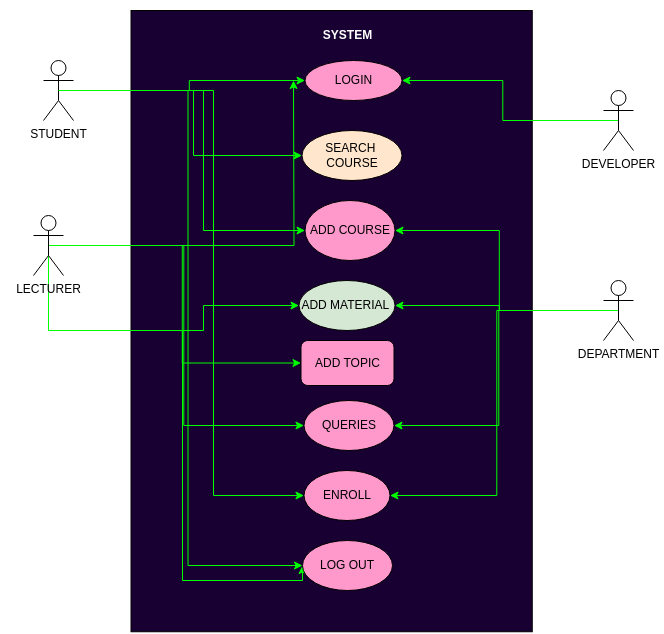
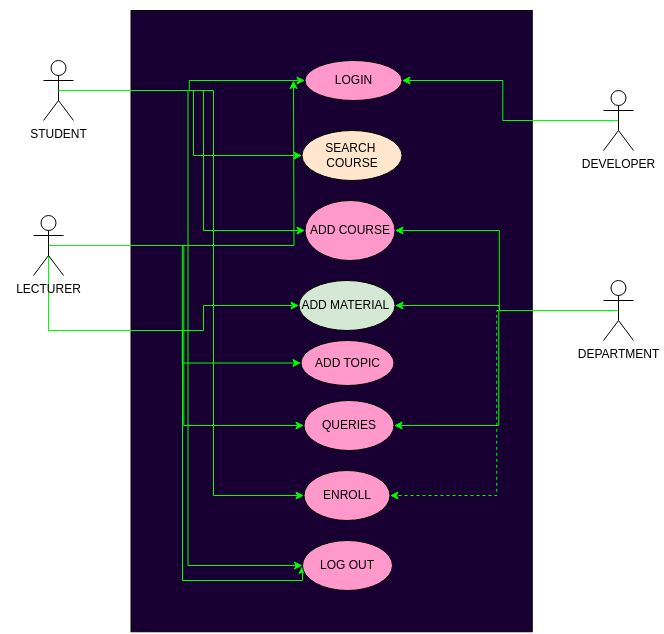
  <mxCell id="0" />
  <mxCell id="1" parent="0" />
  <mxCell id="2" value="" style="rounded=0;whiteSpace=wrap;html=1;rotation=90;fillColor=#190033;" parent="1" vertex="1"><mxGeometry x="20.5" y="120" width="621.25" height="401.25" as="geometry" /></mxCell>
  <mxCell id="3" style="edgeStyle=orthogonalEdgeStyle;rounded=0;orthogonalLoop=1;jettySize=auto;html=1;exitX=0.5;exitY=0.5;exitDx=0;exitDy=0;exitPerimeter=0;entryX=0;entryY=0.5;entryDx=0;entryDy=0;strokeColor=#00FF00;" parent="1" source="7" target="21" edge="1"><mxGeometry relative="1" as="geometry" /></mxCell>
  <mxCell id="4" style="edgeStyle=orthogonalEdgeStyle;rounded=0;orthogonalLoop=1;jettySize=auto;html=1;exitX=0.5;exitY=0.5;exitDx=0;exitDy=0;exitPerimeter=0;entryX=0;entryY=0.5;entryDx=0;entryDy=0;strokeColor=#00FF00;" parent="1" source="7" target="22" edge="1"><mxGeometry relative="1" as="geometry"><Array as="points"><mxPoint x="193" y="90" /><mxPoint x="193" y="155" /></Array></mxGeometry></mxCell>
  <mxCell id="5" style="edgeStyle=orthogonalEdgeStyle;rounded=0;orthogonalLoop=1;jettySize=auto;html=1;exitX=0.5;exitY=0.5;exitDx=0;exitDy=0;exitPerimeter=0;entryX=0;entryY=0.5;entryDx=0;entryDy=0;strokeColor=#00FF00;" parent="1" source="7" target="23" edge="1"><mxGeometry relative="1" as="geometry"><Array as="points"><mxPoint x="203" y="90" /><mxPoint x="203" y="230" /></Array></mxGeometry></mxCell>
  <mxCell id="6" style="edgeStyle=orthogonalEdgeStyle;rounded=0;orthogonalLoop=1;jettySize=auto;html=1;exitX=0.5;exitY=0.5;exitDx=0;exitDy=0;exitPerimeter=0;entryX=0;entryY=0.5;entryDx=0;entryDy=0;jumpStyle=none;strokeColor=#00FF00;" parent="1" source="7" target="28" edge="1"><mxGeometry relative="1" as="geometry"><Array as="points"><mxPoint x="213" y="90" /><mxPoint x="213" y="495" /></Array></mxGeometry></mxCell>
  <mxCell id="7" value="STUDENT" style="shape=umlActor;verticalLabelPosition=bottom;verticalAlign=top;html=1;outlineConnect=0;fontFamily=Helvetica;" parent="1" vertex="1"><mxGeometry x="43" y="60" width="30" height="60" as="geometry" /></mxCell>
  <mxCell id="8" style="edgeStyle=orthogonalEdgeStyle;rounded=0;orthogonalLoop=1;jettySize=auto;html=1;exitX=0.5;exitY=0.5;exitDx=0;exitDy=0;exitPerimeter=0;entryX=0;entryY=0.5;entryDx=0;entryDy=0;strokeColor=#00FF00;" parent="1" source="13" target="24" edge="1"><mxGeometry relative="1" as="geometry"><Array as="points"><mxPoint x="203" y="330" /><mxPoint x="203" y="305" /></Array></mxGeometry></mxCell>
  <mxCell id="9" style="edgeStyle=orthogonalEdgeStyle;rounded=0;orthogonalLoop=1;jettySize=auto;html=1;exitX=0.5;exitY=0.5;exitDx=0;exitDy=0;exitPerimeter=0;entryX=0;entryY=0.5;entryDx=0;entryDy=0;strokeColor=#00FF00;jumpStyle=none;" parent="1" source="13" target="26" edge="1"><mxGeometry relative="1" as="geometry" /></mxCell>
  <mxCell id="10" style="edgeStyle=orthogonalEdgeStyle;rounded=0;orthogonalLoop=1;jettySize=auto;html=1;exitX=0.5;exitY=0.5;exitDx=0;exitDy=0;exitPerimeter=0;strokeColor=#00FF00;" parent="1" source="13" edge="1"><mxGeometry relative="1" as="geometry"><mxPoint x="293" y="80" as="targetPoint" /></mxGeometry></mxCell>
  <mxCell id="11" style="edgeStyle=orthogonalEdgeStyle;rounded=0;orthogonalLoop=1;jettySize=auto;html=1;exitX=0.5;exitY=0.5;exitDx=0;exitDy=0;exitPerimeter=0;entryX=0;entryY=0.5;entryDx=0;entryDy=0;strokeColor=#00FF00;" parent="1" source="13" target="27" edge="1"><mxGeometry relative="1" as="geometry"><Array as="points"><mxPoint x="182" y="330" /><mxPoint x="182" y="580" /><mxPoint x="302" y="580" /></Array></mxGeometry></mxCell>
  <mxCell id="12" style="edgeStyle=orthogonalEdgeStyle;rounded=0;orthogonalLoop=1;jettySize=auto;html=1;exitX=0.5;exitY=0.5;exitDx=0;exitDy=0;exitPerimeter=0;entryX=0;entryY=0.5;entryDx=0;entryDy=0;strokeColor=#00FF00;" parent="1" source="13" target="25" edge="1"><mxGeometry relative="1" as="geometry" /></mxCell>
  <mxCell id="13" value="LECTURER" style="shape=umlActor;verticalLabelPosition=bottom;verticalAlign=top;html=1;outlineConnect=0;" parent="1" vertex="1"><mxGeometry x="33" y="215" width="30" height="60" as="geometry" /></mxCell>
  <mxCell id="14" style="edgeStyle=orthogonalEdgeStyle;rounded=0;orthogonalLoop=1;jettySize=auto;html=1;exitX=0.5;exitY=0.5;exitDx=0;exitDy=0;exitPerimeter=0;entryX=1;entryY=0.5;entryDx=0;entryDy=0;strokeColor=#00FF00;" parent="1" source="15" target="21" edge="1"><mxGeometry relative="1" as="geometry" /></mxCell>
  <mxCell id="15" value="DEVELOPER" style="shape=umlActor;verticalLabelPosition=bottom;verticalAlign=top;html=1;outlineConnect=0;" parent="1" vertex="1"><mxGeometry x="603" y="90" width="30" height="60" as="geometry" /></mxCell>
- <mxCell id="16" style="edgeStyle=orthogonalEdgeStyle;rounded=0;orthogonalLoop=1;jettySize=auto;html=1;exitX=0.5;exitY=0.5;exitDx=0;exitDy=0;exitPerimeter=0;entryX=1;entryY=0.5;entryDx=0;entryDy=0;strokeColor=#00FF00;" parent="1" source="20" target="28" edge="1"><mxGeometry relative="1" as="geometry" /></mxCell>
+ <mxCell id="16" style="edgeStyle=orthogonalEdgeStyle;rounded=0;orthogonalLoop=1;jettySize=auto;html=1;exitX=0.5;exitY=0.5;exitDx=0;exitDy=0;exitPerimeter=0;entryX=1;entryY=0.5;entryDx=0;entryDy=0;strokeColor=#00FF00;dashed=1;" parent="1" source="20" target="28" edge="1"><mxGeometry relative="1" as="geometry" /></mxCell>
  <mxCell id="17" style="edgeStyle=orthogonalEdgeStyle;rounded=0;orthogonalLoop=1;jettySize=auto;html=1;exitX=0.5;exitY=0.5;exitDx=0;exitDy=0;exitPerimeter=0;entryX=1;entryY=0.5;entryDx=0;entryDy=0;strokeColor=#00FF00;" parent="1" source="20" target="25" edge="1"><mxGeometry relative="1" as="geometry" /></mxCell>
  <mxCell id="18" style="edgeStyle=orthogonalEdgeStyle;rounded=0;orthogonalLoop=1;jettySize=auto;html=1;exitX=0.5;exitY=0.5;exitDx=0;exitDy=0;exitPerimeter=0;entryX=1;entryY=0.5;entryDx=0;entryDy=0;strokeColor=#00FF00;" parent="1" source="20" target="24" edge="1"><mxGeometry relative="1" as="geometry" /></mxCell>
  <mxCell id="19" style="edgeStyle=orthogonalEdgeStyle;rounded=0;orthogonalLoop=1;jettySize=auto;html=1;exitX=0.5;exitY=0.5;exitDx=0;exitDy=0;exitPerimeter=0;entryX=1;entryY=0.5;entryDx=0;entryDy=0;strokeColor=#00FF00;" parent="1" source="20" target="23" edge="1"><mxGeometry relative="1" as="geometry" /></mxCell>
  <mxCell id="20" value="DEPARTMENT" style="shape=umlActor;verticalLabelPosition=bottom;verticalAlign=top;html=1;outlineConnect=0;" parent="1" vertex="1"><mxGeometry x="603" y="280" width="30" height="60" as="geometry" /></mxCell>
  <mxCell id="21" value="LOGIN" style="ellipse;whiteSpace=wrap;html=1;fillColor=#FF99CC;" parent="1" vertex="1"><mxGeometry x="304.5" y="60" width="97" height="40" as="geometry" /></mxCell>
  <mxCell id="22" value="SEARCH&amp;nbsp; COURSE" style="ellipse;whiteSpace=wrap;html=1;fillColor=#ffe6cc;" parent="1" vertex="1"><mxGeometry x="301.5" y="130" width="100" height="50" as="geometry" /></mxCell>
  <mxCell id="23" value="ADD COURSE" style="ellipse;whiteSpace=wrap;html=1;fillColor=#FF99CC;" parent="1" vertex="1"><mxGeometry x="304.5" y="200" width="90" height="60" as="geometry" /></mxCell>
  <mxCell id="24" value="ADD MATERIAL&amp;nbsp;" style="ellipse;whiteSpace=wrap;html=1;fillColor=#d5e8d4;" parent="1" vertex="1"><mxGeometry x="298.5" y="280" width="96" height="50" as="geometry" /></mxCell>
  <mxCell id="25" value="QUERIES" style="ellipse;whiteSpace=wrap;html=1;fillColor=#FF99CC;" parent="1" vertex="1"><mxGeometry x="303.5" y="400" width="90" height="50" as="geometry" /></mxCell>
- <mxCell id="26" value="ADD TOPIC" style="whiteSpace=wrap;html=1;fillColor=#FF99CC;rounded=1;" parent="1" vertex="1"><mxGeometry x="300.5" y="340" width="93" height="45" as="geometry" /></mxCell>
+ <mxCell id="26" value="ADD TOPIC" style="ellipse;whiteSpace=wrap;html=1;fillColor=#FF99CC;" parent="1" vertex="1"><mxGeometry x="300.5" y="340" width="93" height="45" as="geometry" /></mxCell>
  <mxCell id="27" value="LOG OUT" style="ellipse;whiteSpace=wrap;html=1;fillColor=#FF99CC;" parent="1" vertex="1"><mxGeometry x="302" y="540" width="90" height="50" as="geometry" /></mxCell>
  <mxCell id="28" value="ENROLL" style="ellipse;whiteSpace=wrap;html=1;fillColor=#FF99CC;" parent="1" vertex="1"><mxGeometry x="303.5" y="470" width="86" height="50" as="geometry" /></mxCell>
- <mxCell id="29" value="&lt;font color=&quot;#ffffff&quot;&gt;&lt;b&gt;SYSTEM&lt;/b&gt;&lt;/font&gt;" style="text;html=1;align=center;verticalAlign=middle;resizable=0;points=[];autosize=1;strokeColor=none;fillColor=none;" parent="1" vertex="1"><mxGeometry x="312" y="20" width="70" height="30" as="geometry" /></mxCell>
  <mxCell id="30" style="edgeStyle=orthogonalEdgeStyle;rounded=0;orthogonalLoop=1;jettySize=auto;html=1;exitX=0.5;exitY=0.5;exitDx=0;exitDy=0;exitPerimeter=0;entryX=0;entryY=0.5;entryDx=0;entryDy=0;strokeColor=#00FF00;" parent="1" source="7" target="27" edge="1"><mxGeometry relative="1" as="geometry" /></mxCell>
